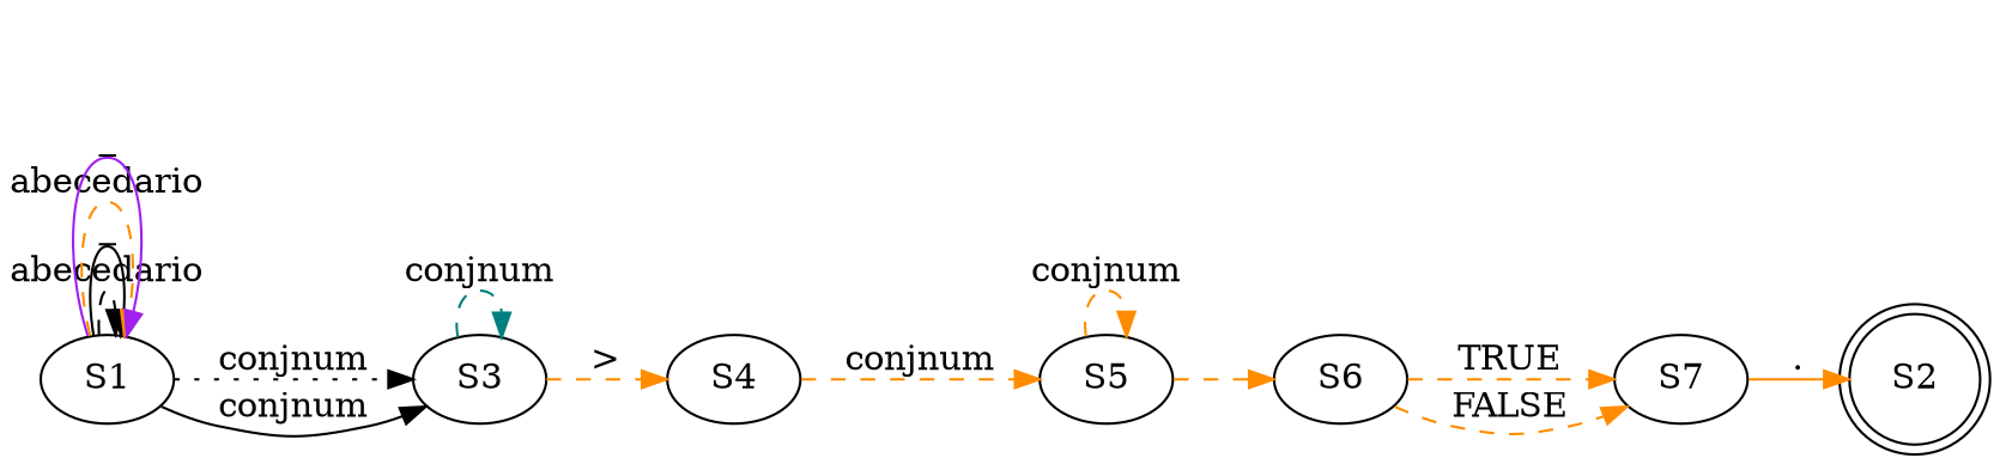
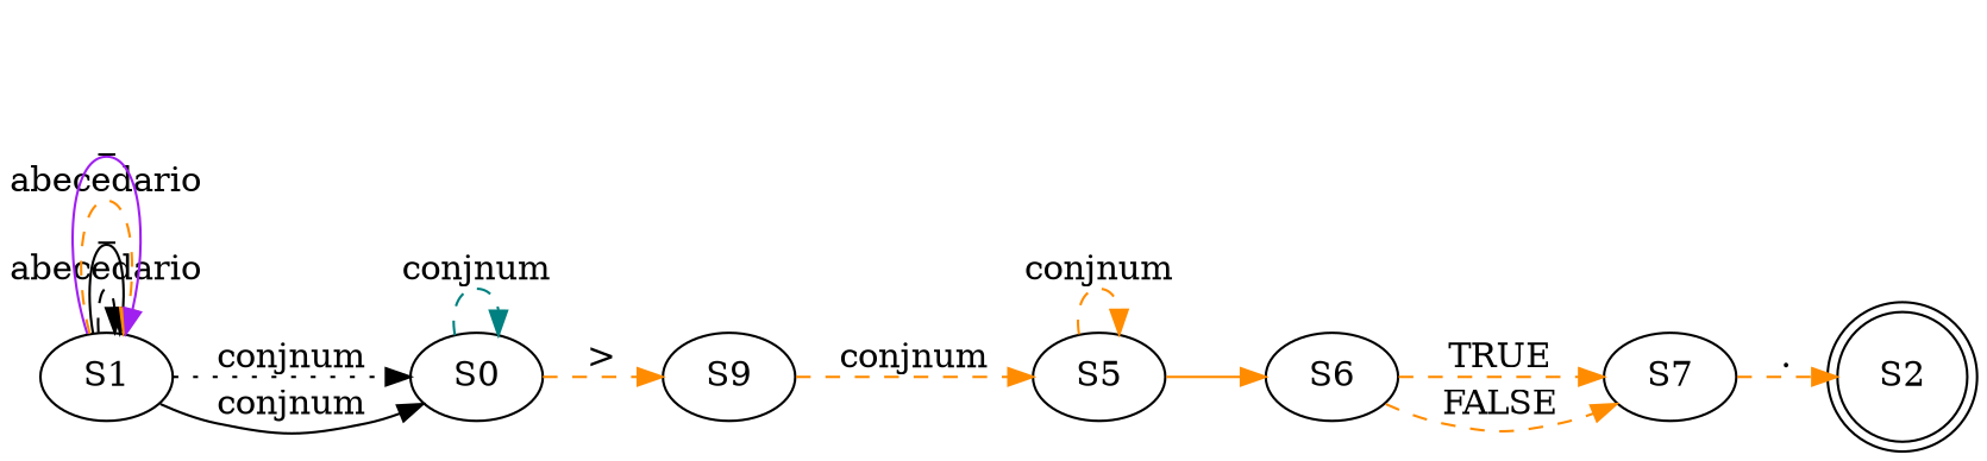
  digraph {
    rankdir=LR
    edge [color=darkorange style=dashed]
    S1
-   S3
-   S4
+   S3 [label=S0]
+   S4 [label=S9]
    S5
    S6
    S7
    S2 [shape=doublecircle]
    S1 -> S1 [color=black label=abecedario]
    S1 -> S1 [color=black label=_ style=solid]
    S1 -> S1 [label=abecedario]
    S1 -> S1 [color=purple label=_ style=solid]
    S1 -> S3 [color=black label=conjnum style=dotted]
    S1 -> S3 [color=black label=conjnum style=solid]
    S3 -> S3 [color=teal label=conjnum]
    S3 -> S4 [label=">"]
    S4 -> S5 [label=conjnum]
    S5 -> S5 [label=conjnum]
-   S5 -> S6 [label=" "]
+   S5 -> S6 [label=" " style=solid]
    S6 -> S7 [label=TRUE]
    S6 -> S7 [label=FALSE]
-   S7 -> S2 [label="." style=solid]
+   S7 -> S2 [label="."]
  }
